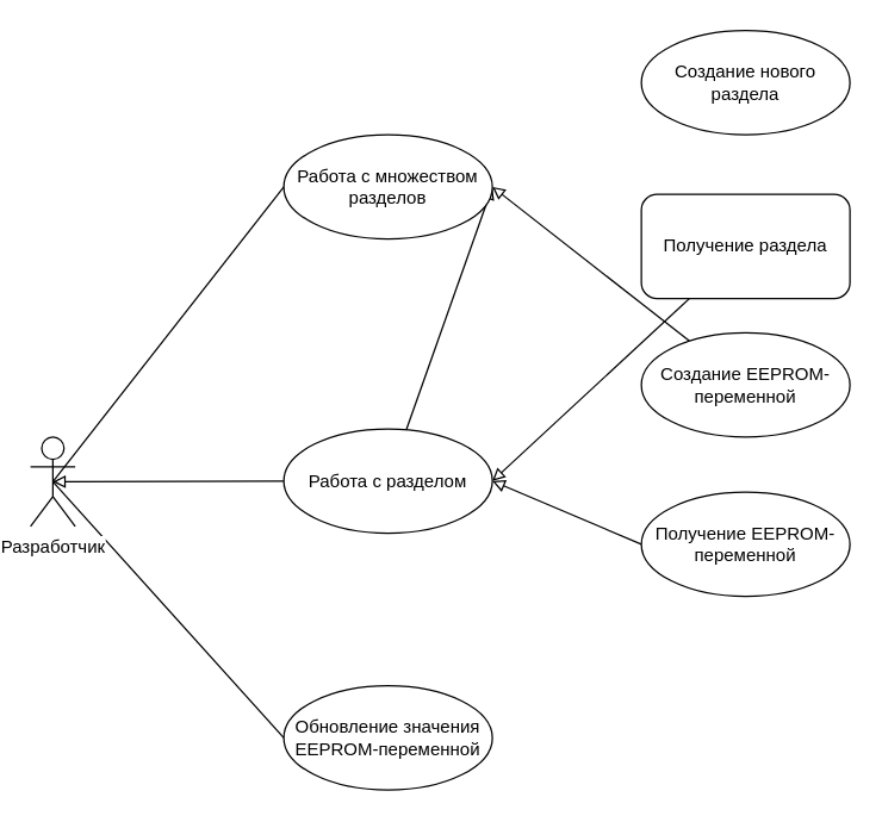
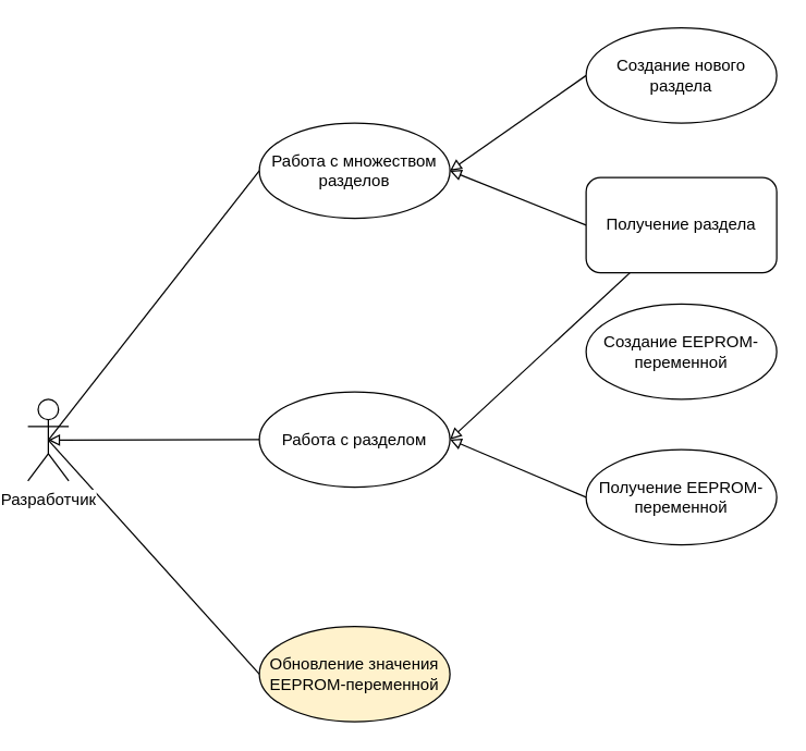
  <mxCell id="0" />
  <mxCell id="1" parent="0" />
  <mxCell id="2" style="edgeStyle=none;rounded=0;orthogonalLoop=1;jettySize=auto;html=1;exitX=0.5;exitY=0.5;exitDx=0;exitDy=0;exitPerimeter=0;entryX=0;entryY=0.5;entryDx=0;entryDy=0;endArrow=none;endFill=0;" edge="1" parent="1" source="5" target="8"><mxGeometry relative="1" as="geometry" /></mxCell>
  <mxCell id="3" style="edgeStyle=none;rounded=0;orthogonalLoop=1;jettySize=auto;html=1;exitX=0.5;exitY=0.5;exitDx=0;exitDy=0;exitPerimeter=0;entryX=0;entryY=0.5;entryDx=0;entryDy=0;endArrow=none;endFill=0;" edge="1" parent="1" source="5" target="11"><mxGeometry relative="1" as="geometry" /></mxCell>
  <mxCell id="4" style="edgeStyle=none;rounded=0;orthogonalLoop=1;jettySize=auto;html=1;exitX=0.5;exitY=0.5;exitDx=0;exitDy=0;exitPerimeter=0;startArrow=block;startFill=0;endArrow=none;endFill=0;" edge="1" parent="1" source="5" target="16"><mxGeometry relative="1" as="geometry" /></mxCell>
  <mxCell id="5" value="Разработчик" style="shape=umlActor;verticalLabelPosition=bottom;labelBackgroundColor=#ffffff;verticalAlign=top;html=1;" vertex="1" parent="1"><mxGeometry x="20" y="293" width="30" height="60" as="geometry" /></mxCell>
- <mxCell id="6" style="edgeStyle=none;rounded=0;orthogonalLoop=1;jettySize=auto;html=1;exitX=1;exitY=0.5;exitDx=0;exitDy=0;endArrow=none;endFill=0;startArrow=block;startFill=0;" edge="1" parent="1" source="8" target="16"><mxGeometry relative="1" as="geometry" /></mxCell>
- <mxCell id="7" style="edgeStyle=none;rounded=0;orthogonalLoop=1;jettySize=auto;html=1;exitX=1;exitY=0.5;exitDx=0;exitDy=0;endArrow=none;endFill=0;startArrow=block;startFill=0;" edge="1" parent="1" source="8" target="14"><mxGeometry relative="1" as="geometry" /></mxCell>
+ <mxCell id="6" style="edgeStyle=none;rounded=0;orthogonalLoop=1;jettySize=auto;html=1;exitX=1;exitY=0.5;exitDx=0;exitDy=0;entryX=0;entryY=0.5;entryDx=0;entryDy=0;endArrow=none;endFill=0;startArrow=block;startFill=0;" edge="1" parent="1" source="8" target="12"><mxGeometry relative="1" as="geometry" /></mxCell>
+ <mxCell id="7" style="edgeStyle=none;rounded=0;orthogonalLoop=1;jettySize=auto;html=1;exitX=1;exitY=0.5;exitDx=0;exitDy=0;entryX=0;entryY=0.5;entryDx=0;entryDy=0;endArrow=none;endFill=0;startArrow=block;startFill=0;" edge="1" parent="1" source="8" target="13"><mxGeometry relative="1" as="geometry" /></mxCell>
  <mxCell id="8" value="&lt;span style=&quot;font-family: &amp;#34;helvetica&amp;#34; , &amp;#34;vp default&amp;#34;&quot;&gt;Работа с множеством разделов&lt;/span&gt;" style="ellipse;whiteSpace=wrap;html=1;" vertex="1" parent="1"><mxGeometry x="190" y="90" width="140" height="70" as="geometry" /></mxCell>
  <mxCell id="9" style="edgeStyle=none;rounded=0;orthogonalLoop=1;jettySize=auto;html=1;exitX=1;exitY=0.5;exitDx=0;exitDy=0;startArrow=block;startFill=0;endArrow=none;endFill=0;" edge="1" parent="1" source="16" target="13"><mxGeometry relative="1" as="geometry" /></mxCell>
  <mxCell id="10" style="edgeStyle=none;rounded=0;orthogonalLoop=1;jettySize=auto;html=1;exitX=1;exitY=0.5;exitDx=0;exitDy=0;entryX=0;entryY=0.5;entryDx=0;entryDy=0;startArrow=block;startFill=0;endArrow=none;endFill=0;" edge="1" parent="1" source="16" target="15"><mxGeometry relative="1" as="geometry" /></mxCell>
- <mxCell id="11" value="&lt;span style=&quot;font-family: &amp;#34;helvetica&amp;#34; , &amp;#34;vp default&amp;#34;&quot;&gt;Обновление значения EEPROM-переменной&lt;/span&gt;" style="ellipse;whiteSpace=wrap;html=1;" vertex="1" parent="1"><mxGeometry x="190" y="460" width="140" height="70" as="geometry" /></mxCell>
+ <mxCell id="11" value="&lt;span style=&quot;font-family: &amp;#34;helvetica&amp;#34; , &amp;#34;vp default&amp;#34;&quot;&gt;Обновление значения EEPROM-переменной&lt;/span&gt;" style="ellipse;whiteSpace=wrap;html=1;fillColor=#fff2cc;" vertex="1" parent="1"><mxGeometry x="190" y="460" width="140" height="70" as="geometry" /></mxCell>
  <mxCell id="12" value="&lt;span style=&quot;font-family: &amp;#34;helvetica&amp;#34; , &amp;#34;vp default&amp;#34;&quot;&gt;Создание нового раздела&lt;/span&gt;" style="ellipse;whiteSpace=wrap;html=1;" vertex="1" parent="1"><mxGeometry x="430" width="140" height="70" as="geometry" y="20" /></mxCell>
  <mxCell id="13" value="&lt;span style=&quot;font-family: &amp;#34;helvetica&amp;#34; , &amp;#34;vp default&amp;#34;&quot;&gt;Получение раздела&lt;/span&gt;" style="whiteSpace=wrap;html=1;rounded=1;" vertex="1" parent="1"><mxGeometry x="430" y="130" width="140" height="70" as="geometry" /></mxCell>
  <mxCell id="14" value="&lt;span style=&quot;font-family: &amp;#34;helvetica&amp;#34; , &amp;#34;vp default&amp;#34;&quot;&gt;Создание EEPROM-переменной&lt;/span&gt;" style="ellipse;whiteSpace=wrap;html=1;" vertex="1" parent="1"><mxGeometry x="430" y="223" width="140" height="70" as="geometry" /></mxCell>
  <mxCell id="15" value="&lt;span style=&quot;font-family: &amp;#34;helvetica&amp;#34; , &amp;#34;vp default&amp;#34;&quot;&gt;Получение EEPROM-переменной&lt;/span&gt;" style="ellipse;whiteSpace=wrap;html=1;" vertex="1" parent="1"><mxGeometry x="430" y="330" width="140" height="70" as="geometry" /></mxCell>
  <mxCell id="16" value="Работа с разделом" style="ellipse;whiteSpace=wrap;html=1;" vertex="1" parent="1"><mxGeometry x="190" y="287.5" width="140" height="70" as="geometry" /></mxCell>
